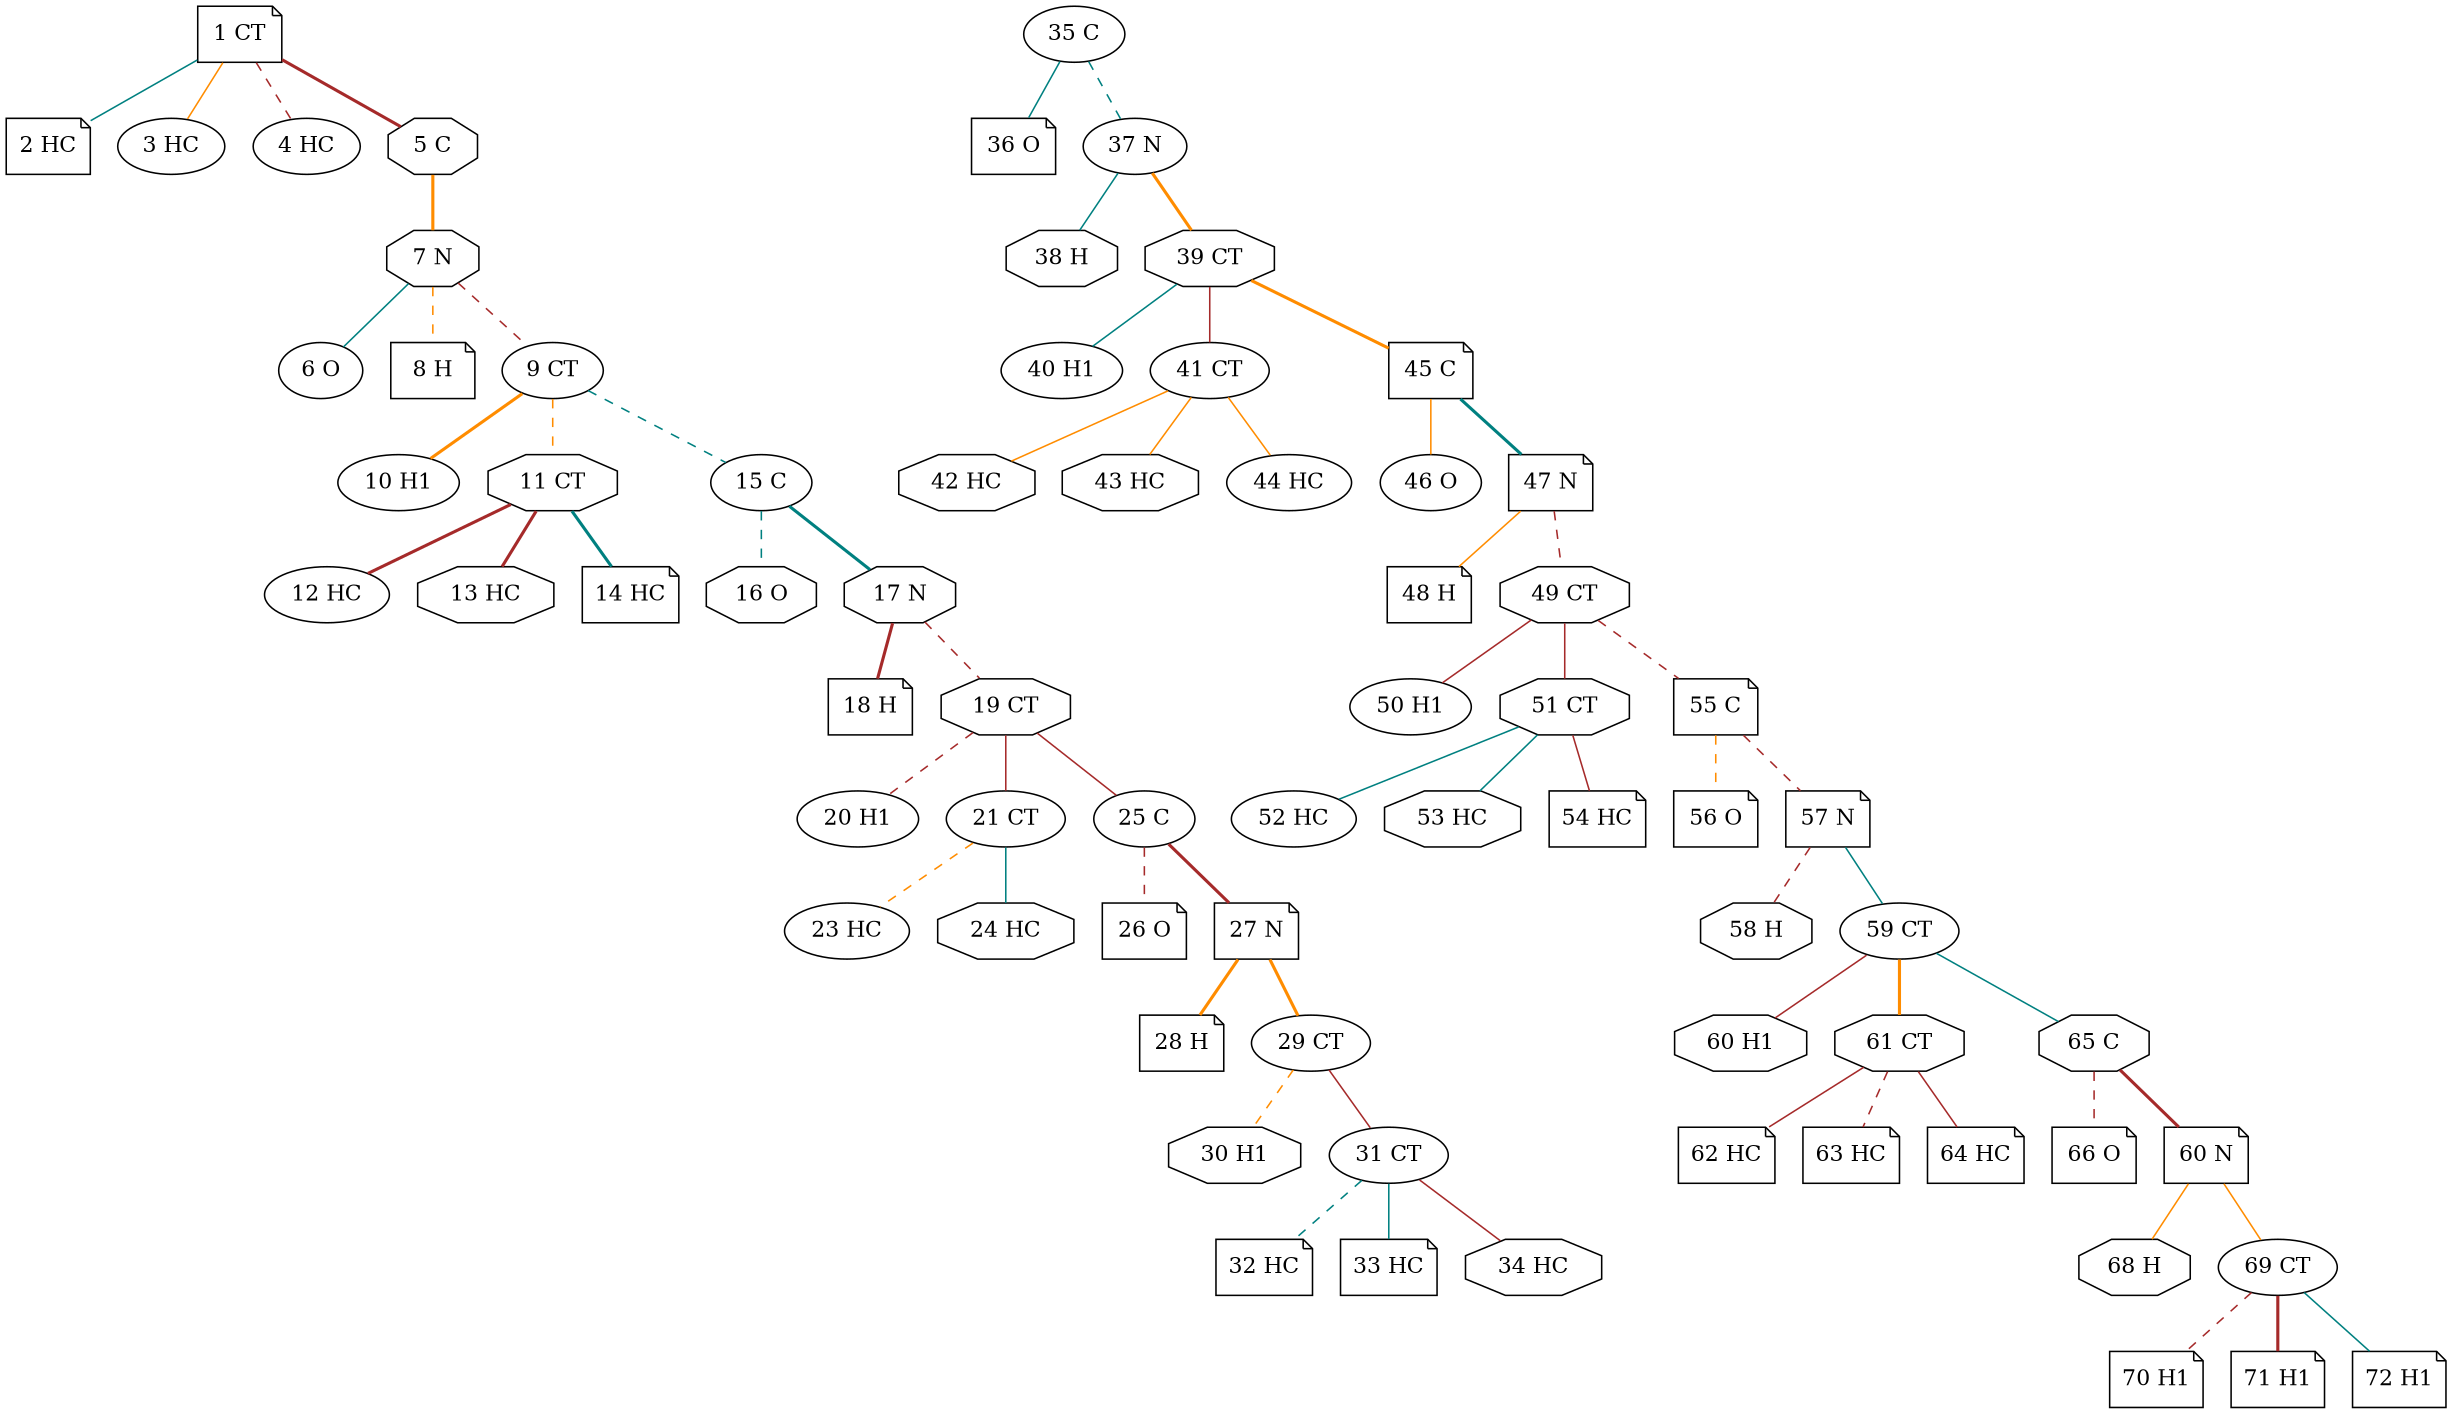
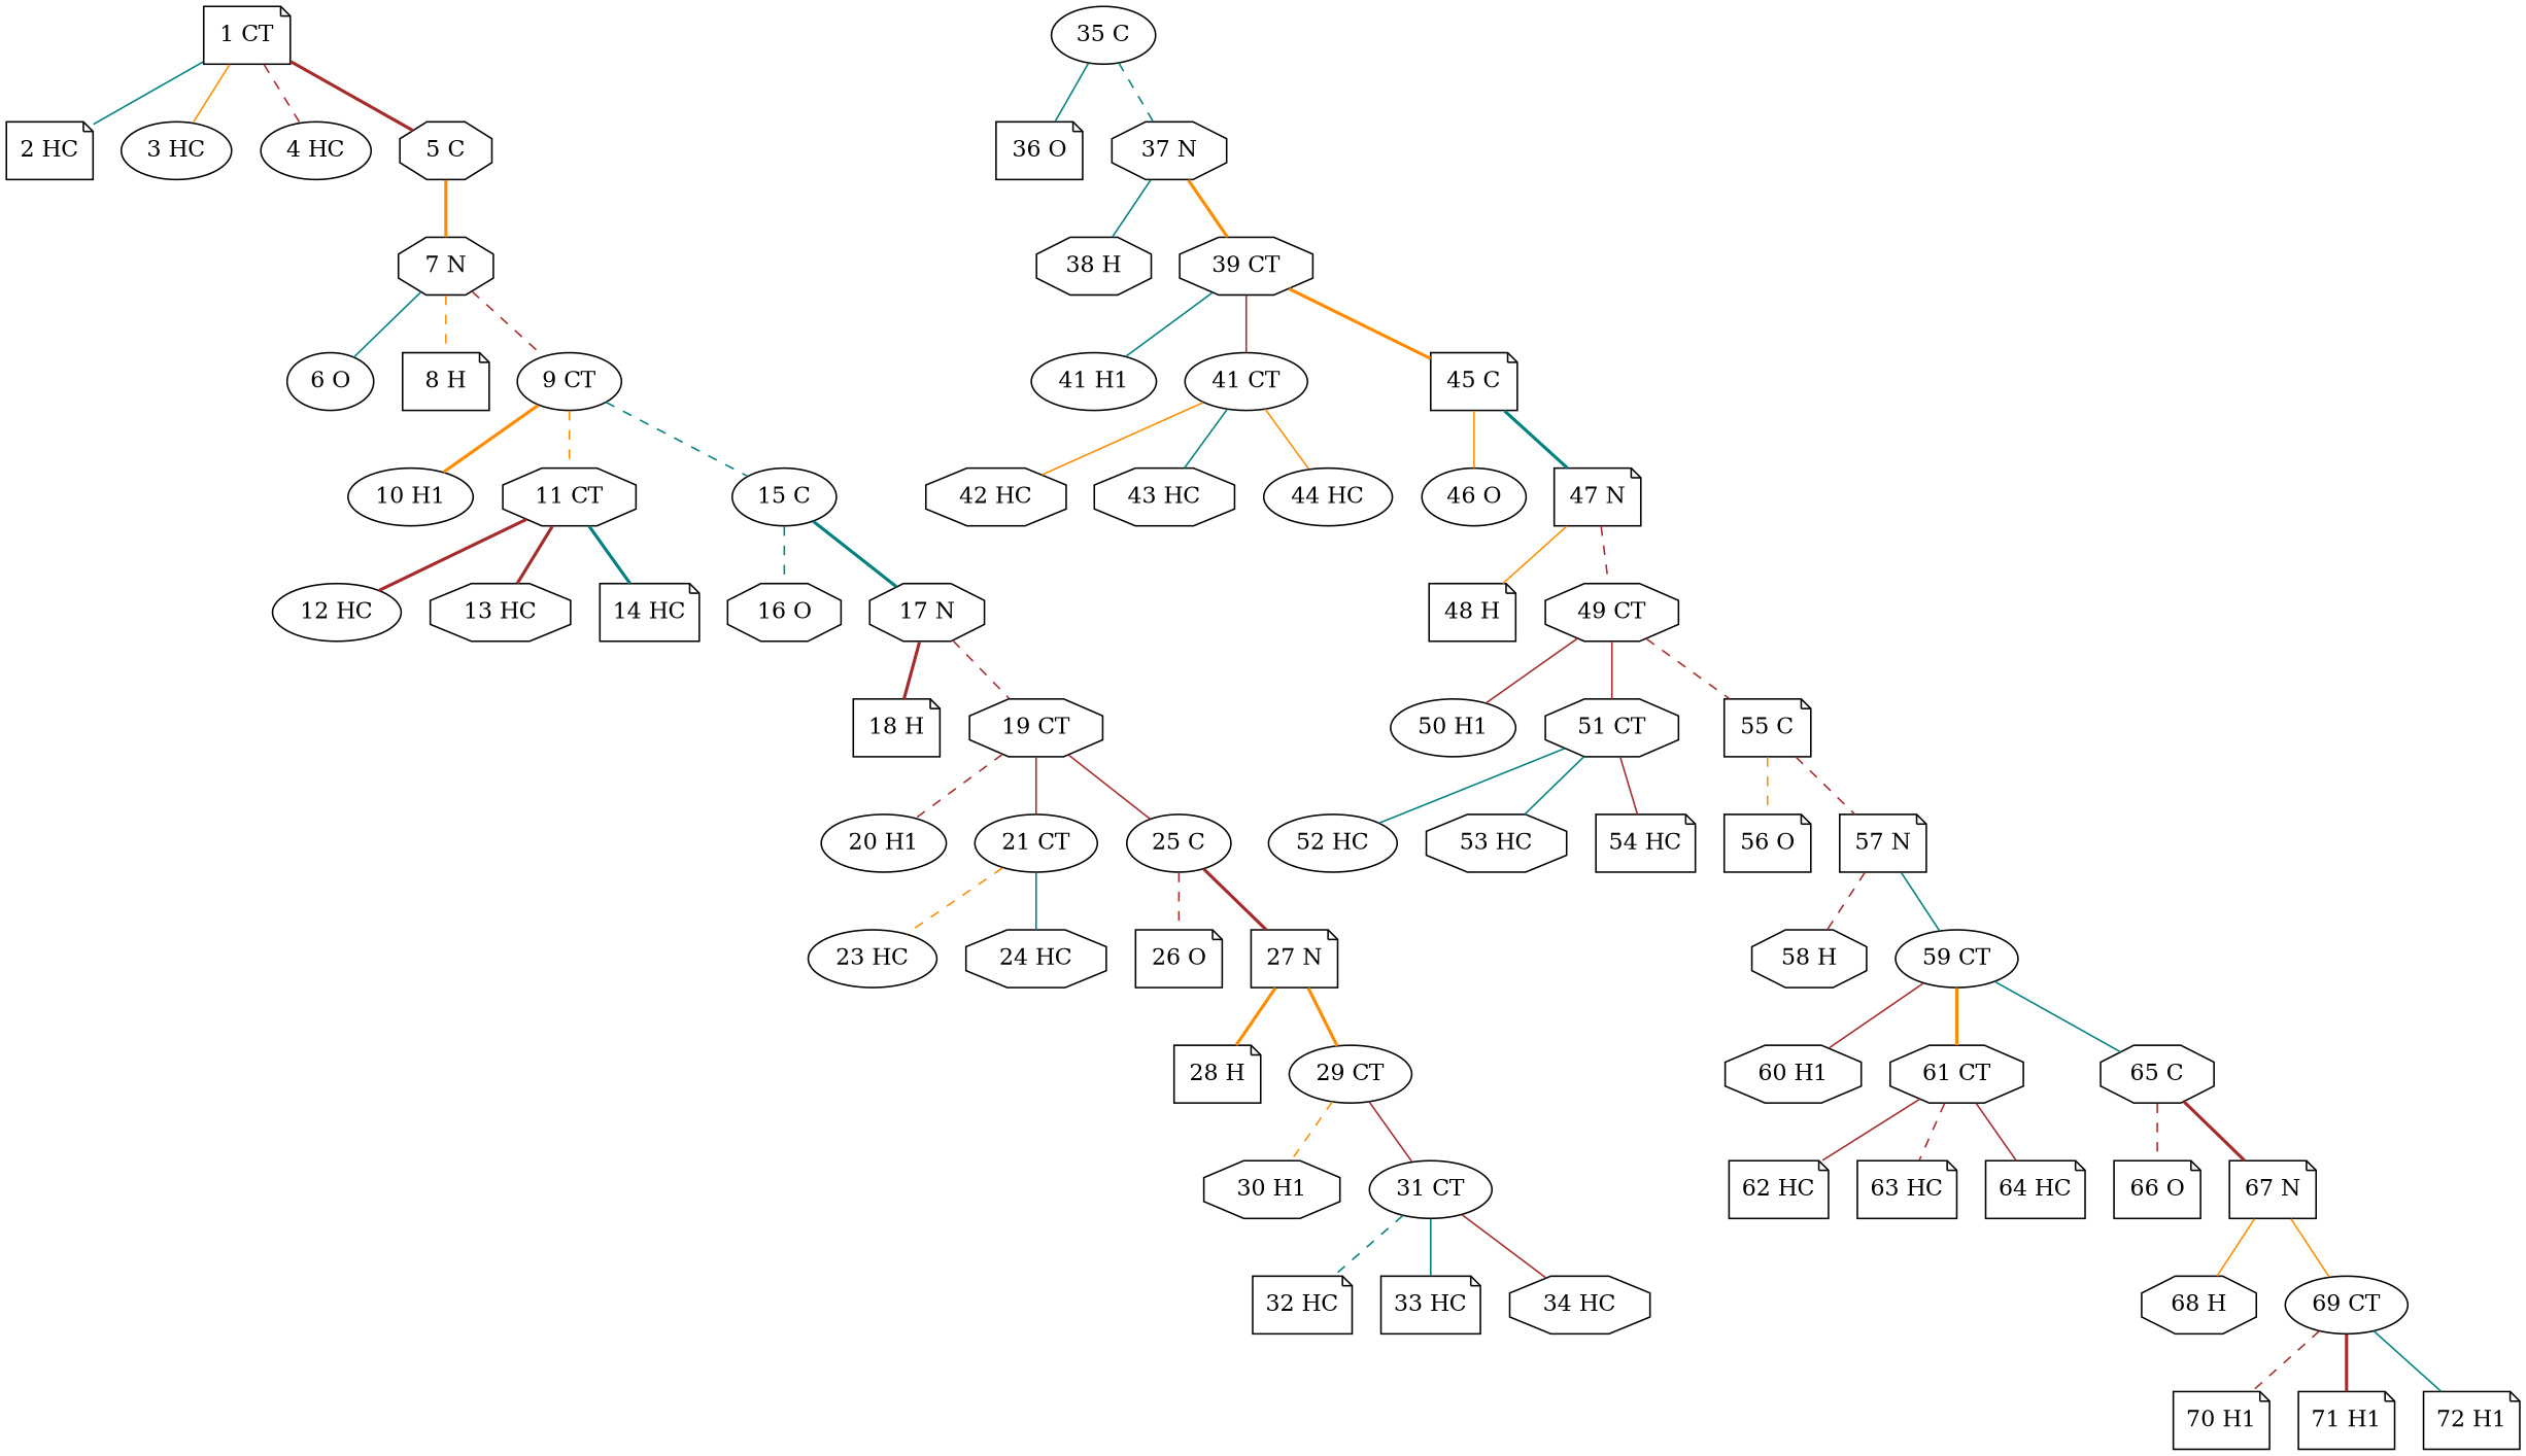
  graph {
    node [shape=note]
    edge [color=brown style=solid]
    "1 CT"
    "2 HC"
    "3 HC" [shape=ellipse]
    "4 HC" [shape=ellipse]
    "5 C" [shape=octagon]
    "7 N" [shape=octagon]
    "6 O" [shape=ellipse]
    "8 H"
    "9 CT" [shape=ellipse]
    "10 H1" [shape=ellipse]
    "11 CT" [shape=octagon]
    "15 C" [shape=ellipse]
    "12 HC" [shape=ellipse]
    "13 HC" [shape=octagon]
    "14 HC"
    "16 O" [shape=octagon]
    "17 N" [shape=octagon]
    "18 H"
    "19 CT" [shape=octagon]
    "20 H1" [shape=ellipse]
    "21 CT" [shape=ellipse]
    "25 C" [shape=ellipse]
    "23 HC" [shape=ellipse]
    "24 HC" [shape=octagon]
    "26 O"
    "27 N"
    "28 H"
    "29 CT" [shape=ellipse]
    "30 H1" [shape=octagon]
    "31 CT" [shape=ellipse]
    "32 HC"
    "33 HC"
    "34 HC" [shape=octagon]
    "35 C" [shape=ellipse]
    "36 O"
-   "37 N" [shape=ellipse]
+   "37 N" [shape=octagon]
    "38 H" [shape=octagon]
    "39 CT" [shape=octagon]
-   "40 H1" [shape=ellipse]
+   "40 H1" [shape=ellipse label="41 H1"]
    "41 CT" [shape=ellipse]
    "45 C"
    "42 HC" [shape=octagon]
    "43 HC" [shape=octagon]
    "44 HC" [shape=ellipse]
    "46 O" [shape=ellipse]
    "47 N"
    "48 H"
    "49 CT" [shape=octagon]
    "50 H1" [shape=ellipse]
    "51 CT" [shape=octagon]
    "55 C"
    "52 HC" [shape=ellipse]
    "53 HC" [shape=octagon]
    "54 HC"
    "56 O"
    "57 N"
    "58 H" [shape=octagon]
    "59 CT" [shape=ellipse]
    "60 H1" [shape=octagon]
    "61 CT" [shape=octagon]
    "65 C" [shape=octagon]
    "62 HC"
    "63 HC"
    "64 HC"
    "66 O"
-   "67 N" [label="60 N"]
+   "67 N"
    "68 H" [shape=octagon]
    "69 CT" [shape=ellipse]
    "70 H1"
    "71 H1"
    "72 H1"
    "1 CT" -- "2 HC" [color=teal]
    "1 CT" -- "3 HC" [color=darkorange]
    "1 CT" -- "4 HC" [style=dashed]
    "1 CT" -- "5 C" [style=bold]
    "5 C" -- "7 N" [color=darkorange style=bold]
    "7 N" -- "6 O" [color=teal]
    "7 N" -- "8 H" [color=darkorange style=dashed]
    "7 N" -- "9 CT" [style=dashed]
    "9 CT" -- "10 H1" [color=darkorange style=bold]
    "9 CT" -- "11 CT" [color=darkorange style=dashed]
    "9 CT" -- "15 C" [color=teal style=dashed]
    "11 CT" -- "12 HC" [style=bold]
    "11 CT" -- "13 HC" [style=bold]
    "11 CT" -- "14 HC" [color=teal style=bold]
    "15 C" -- "16 O" [color=teal style=dashed]
    "15 C" -- "17 N" [color=teal style=bold]
    "17 N" -- "18 H" [style=bold]
    "17 N" -- "19 CT" [style=dashed]
    "19 CT" -- "20 H1" [style=dashed]
    "19 CT" -- "21 CT"
    "19 CT" -- "25 C"
    "21 CT" -- "23 HC" [color=darkorange style=dashed]
    "21 CT" -- "24 HC" [color=teal]
    "25 C" -- "26 O" [style=dashed]
    "25 C" -- "27 N" [style=bold]
    "27 N" -- "28 H" [color=darkorange style=bold]
    "27 N" -- "29 CT" [color=darkorange style=bold]
    "29 CT" -- "30 H1" [color=darkorange style=dashed]
    "29 CT" -- "31 CT"
    "31 CT" -- "32 HC" [color=teal style=dashed]
    "31 CT" -- "33 HC" [color=teal]
    "31 CT" -- "34 HC"
    "35 C" -- "36 O" [color=teal]
    "35 C" -- "37 N" [color=teal style=dashed]
    "37 N" -- "38 H" [color=teal]
    "37 N" -- "39 CT" [color=darkorange style=bold]
    "39 CT" -- "40 H1" [color=teal]
    "39 CT" -- "41 CT"
    "39 CT" -- "45 C" [color=darkorange style=bold]
    "41 CT" -- "42 HC" [color=darkorange]
-   "41 CT" -- "43 HC" [color=darkorange]
+   "41 CT" -- "43 HC" [color=teal]
    "41 CT" -- "44 HC" [color=darkorange]
    "45 C" -- "46 O" [color=darkorange]
    "45 C" -- "47 N" [color=teal style=bold]
    "47 N" -- "48 H" [color=darkorange]
    "47 N" -- "49 CT" [style=dashed]
    "49 CT" -- "50 H1"
    "49 CT" -- "51 CT"
    "49 CT" -- "55 C" [style=dashed]
    "51 CT" -- "52 HC" [color=teal]
    "51 CT" -- "53 HC" [color=teal]
    "51 CT" -- "54 HC"
    "55 C" -- "56 O" [color=darkorange style=dashed]
    "55 C" -- "57 N" [style=dashed]
    "57 N" -- "58 H" [style=dashed]
    "57 N" -- "59 CT" [color=teal]
    "59 CT" -- "60 H1"
    "59 CT" -- "61 CT" [color=darkorange style=bold]
    "59 CT" -- "65 C" [color=teal]
    "61 CT" -- "62 HC"
    "61 CT" -- "63 HC" [style=dashed]
    "61 CT" -- "64 HC"
    "65 C" -- "66 O" [style=dashed]
    "65 C" -- "67 N" [style=bold]
    "67 N" -- "68 H" [color=darkorange]
    "67 N" -- "69 CT" [color=darkorange]
    "69 CT" -- "70 H1" [style=dashed]
    "69 CT" -- "71 H1" [style=bold]
    "69 CT" -- "72 H1" [color=teal]
  }
